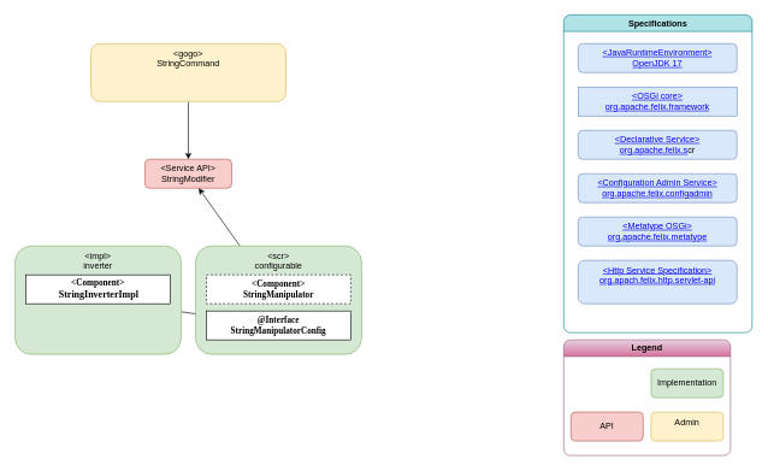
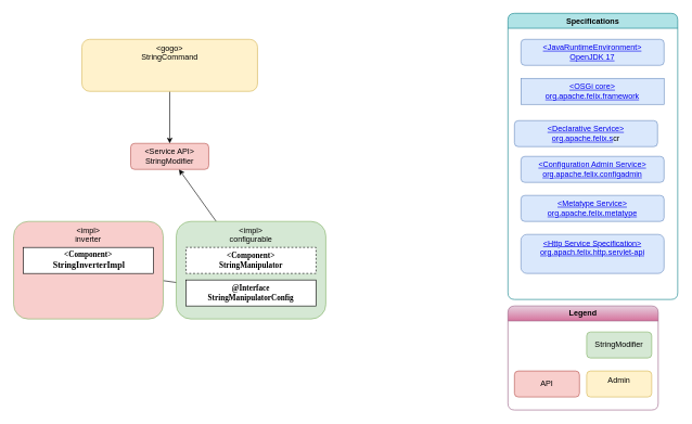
  <mxCell id="0" />
  <mxCell id="1" parent="0" />
  <mxCell id="2" value="&amp;lt;Service API&amp;gt;&lt;br&gt;StringModifier" style="rounded=1;whiteSpace=wrap;html=1;fillColor=#f8cecc;strokeColor=#b85450;" vertex="1" parent="1"><mxGeometry x="200" y="220" width="120" height="40" as="geometry" /></mxCell>
  <mxCell id="3" style="rounded=0;orthogonalLoop=1;jettySize=auto;html=1;fontFamily=Helvetica;fontSize=12;fontColor=default;" edge="1" parent="1" source="4" target="7"><mxGeometry relative="1" as="geometry" /></mxCell>
- <mxCell id="4" value="&amp;lt;impl&amp;gt;&lt;br&gt;inverter" style="rounded=1;whiteSpace=wrap;html=1;fillColor=#d5e8d4;strokeColor=#82b366;verticalAlign=top;align=center;fontFamily=Helvetica;fontSize=12;fontColor=default;" vertex="1" parent="1"><mxGeometry x="20" y="340" width="230" height="150" as="geometry" /></mxCell>
+ <mxCell id="4" value="&amp;lt;impl&amp;gt;&lt;br&gt;inverter" style="rounded=1;whiteSpace=wrap;html=1;fillColor=#f8cecc;strokeColor=#82b366;verticalAlign=top;align=center;fontFamily=Helvetica;fontSize=12;fontColor=default;" vertex="1" parent="1"><mxGeometry x="20" y="340" width="230" height="150" as="geometry" /></mxCell>
  <mxCell id="5" style="edgeStyle=none;shape=connector;rounded=0;orthogonalLoop=1;jettySize=auto;html=1;strokeColor=default;align=center;verticalAlign=middle;fontFamily=Helvetica;fontSize=12;fontColor=default;labelBackgroundColor=default;endArrow=classic;" edge="1" parent="1" source="6" target="2"><mxGeometry relative="1" as="geometry" /></mxCell>
- <mxCell id="6" value="&amp;lt;scr&amp;gt;&lt;br&gt;configurable" style="rounded=1;whiteSpace=wrap;html=1;verticalAlign=top;fillColor=#d5e8d4;strokeColor=#82b366;" vertex="1" parent="1"><mxGeometry x="270" y="340" width="230" height="150" as="geometry" /></mxCell>
+ <mxCell id="6" value="&amp;lt;impl&amp;gt;&lt;br&gt;configurable" style="rounded=1;whiteSpace=wrap;html=1;verticalAlign=top;fillColor=#d5e8d4;strokeColor=#82b366;" vertex="1" parent="1"><mxGeometry x="270" y="340" width="230" height="150" as="geometry" /></mxCell>
  <mxCell id="7" value="@Interface&lt;br&gt;StringManipulatorConfig" style="rounded=0;whiteSpace=wrap;html=1;strokeColor=default;align=center;verticalAlign=middle;fontFamily=Lucida Console;fontSize=12;fontColor=default;fillColor=default;fontStyle=1" vertex="1" parent="1"><mxGeometry x="285" y="430" width="200" height="40" as="geometry" /></mxCell>
  <mxCell id="8" value="" style="edgeStyle=none;shape=connector;rounded=0;orthogonalLoop=1;jettySize=auto;html=1;strokeColor=default;align=center;verticalAlign=middle;fontFamily=Helvetica;fontSize=12;fontColor=default;labelBackgroundColor=default;endArrow=classic;" edge="1" parent="1" source="9" target="2"><mxGeometry relative="1" as="geometry" /></mxCell>
  <mxCell id="9" value="&amp;lt;gogo&amp;gt;&lt;br&gt;StringCommand" style="rounded=1;whiteSpace=wrap;html=1;verticalAlign=top;fillColor=#fff2cc;strokeColor=#d6b656;" vertex="1" parent="1"><mxGeometry x="125" y="60" width="270" height="80" as="geometry" /></mxCell>
  <mxCell id="10" value="&amp;lt;Component&amp;gt;&lt;br&gt;StringManipulator" style="rounded=0;whiteSpace=wrap;html=1;strokeColor=default;align=center;verticalAlign=middle;fontFamily=Lucida Console;fontSize=12;fontColor=default;fillColor=default;fontStyle=1;dashed=1;" vertex="1" parent="1"><mxGeometry x="285" y="380" width="200" height="40" as="geometry" /></mxCell>
  <mxCell id="11" value="Legend" style="swimlane;whiteSpace=wrap;html=1;rounded=1;strokeColor=#996185;align=center;verticalAlign=middle;fontFamily=Helvetica;fontSize=12;labelBackgroundColor=none;fillColor=#e6d0de;gradientColor=#d5739d;" vertex="1" parent="1"><mxGeometry x="780" y="470" width="231" height="160" as="geometry"><mxRectangle x="519" y="530" width="80" height="30" as="alternateBounds" /></mxGeometry></mxCell>
  <mxCell id="12" value="API" style="rounded=1;whiteSpace=wrap;html=1;fillColor=#f8cecc;strokeColor=#b85450;" vertex="1" parent="11"><mxGeometry x="10" y="100" width="100" height="40" as="geometry" /></mxCell>
- <mxCell id="13" value="Implementation" style="rounded=1;whiteSpace=wrap;html=1;fillColor=#d5e8d4;strokeColor=#82b366;" vertex="1" parent="11"><mxGeometry x="121" y="40" width="100" height="40" as="geometry" /></mxCell>
+ <mxCell id="13" value="StringModifier" style="rounded=1;whiteSpace=wrap;html=1;fillColor=#d5e8d4;strokeColor=#82b366;" vertex="1" parent="11"><mxGeometry x="121" y="40" width="100" height="40" as="geometry" /></mxCell>
  <mxCell id="14" value="Admin" style="rounded=1;whiteSpace=wrap;html=1;verticalAlign=top;fillColor=#fff2cc;strokeColor=#d6b656;" vertex="1" parent="11"><mxGeometry x="121" y="100" width="100" height="40" as="geometry" /></mxCell>
  <mxCell id="15" value="&amp;lt;Component&amp;gt;&lt;br&gt;&lt;span style=&quot;color: rgba(0, 0, 0, 0); font-family: monospace; font-size: 0px; font-weight: 400; text-align: start; text-wrap-mode: nowrap;&quot;&gt;%3CmxGraphModel%3E%3Croot%3E%3CmxCell%20id%3D%220%22%2F%3E%3CmxCell%20id%3D%221%22%20parent%3D%220%22%2F%3E%3CmxCell%20id%3D%222%22%20value%3D%22%26amp%3Blt%3BComponent%26amp%3Bgt%3B%26lt%3Bbr%26gt%3BStringManipulator%22%20style%3D%22rounded%3D0%3BwhiteSpace%3Dwrap%3Bhtml%3D1%3BstrokeColor%3Ddefault%3Balign%3Dcenter%3BverticalAlign%3Dmiddle%3BfontFamily%3DLucida%20Console%3BfontSize%3D12%3BfontColor%3Ddefault%3BfillColor%3Ddefault%3BfontStyle%3D1%22%20vertex%3D%221%22%20parent%3D%221%22%3E%3CmxGeometry%20x%3D%22305%22%20y%3D%22450%22%20width%3D%22200%22%20height%3D%2240%22%20as%3D%22geometry%22%2F%3E%3C%2FmxCell%3E%3C%2Froot%3E%3C%2FmxGraphModel%3E&lt;/span&gt;&lt;span style=&quot;padding: 0px 0px 0px 2px;&quot;&gt;&lt;span style=&quot;font-family: Consolas; font-size: 10pt; white-space: pre;&quot;&gt;&lt;span style=&quot;&quot;&gt;StringInverterImpl&lt;/span&gt;&lt;/span&gt;&lt;/span&gt;" style="rounded=0;whiteSpace=wrap;html=1;strokeColor=default;align=center;verticalAlign=middle;fontFamily=Lucida Console;fontSize=12;fontColor=default;fillColor=default;fontStyle=1;labelBackgroundColor=none;" vertex="1" parent="1"><mxGeometry x="35" y="380" width="200" height="40" as="geometry" /></mxCell>
  <mxCell id="16" value="Specifications" style="swimlane;whiteSpace=wrap;html=1;rounded=1;strokeColor=#0e8088;align=center;verticalAlign=middle;fontFamily=Helvetica;fontSize=12;labelBackgroundColor=none;fillColor=#b0e3e6;" vertex="1" parent="1"><mxGeometry x="780" y="20" width="261" height="440" as="geometry"><mxRectangle x="519" y="80" width="110" height="30" as="alternateBounds" /></mxGeometry></mxCell>
  <mxCell id="17" value="&lt;a href=&quot;https://docs.osgi.org/specification/osgi.cmpn/8.0.0/service.cm.html&quot;&gt;&amp;lt;Configuration Admin Service&amp;gt;&lt;br&gt;org.apache.felix.configadmin&lt;/a&gt;" style="rounded=1;whiteSpace=wrap;html=1;fillColor=#dae8fc;strokeColor=#6c8ebf;" vertex="1" parent="16"><mxGeometry x="20" y="220" width="220" height="40" as="geometry" /></mxCell>
- <mxCell id="18" value="&lt;a href=&quot;https://docs.osgi.org/specification/osgi.cmpn/8.0.0/service.metatype.html&quot;&gt;&amp;lt;Metatype OSGi&amp;gt;&lt;br&gt;org.apache.felix.metatype&lt;/a&gt;" style="rounded=1;whiteSpace=wrap;html=1;fillColor=#dae8fc;strokeColor=#6c8ebf;" vertex="1" parent="16"><mxGeometry x="20" y="280" width="220" height="40" as="geometry" /></mxCell>
+ <mxCell id="18" value="&lt;a href=&quot;https://docs.osgi.org/specification/osgi.cmpn/8.0.0/service.metatype.html&quot;&gt;&amp;lt;Metatype Service&amp;gt;&lt;br&gt;org.apache.felix.metatype&lt;/a&gt;" style="rounded=1;whiteSpace=wrap;html=1;fillColor=#dae8fc;strokeColor=#6c8ebf;" vertex="1" parent="16"><mxGeometry x="20" y="280" width="220" height="40" as="geometry" /></mxCell>
  <mxCell id="19" value="&lt;a href=&quot;https://docs.osgi.org/specification/osgi.core/8.0.0/&quot;&gt;&amp;lt;OSGi core&amp;gt;&lt;br&gt;org.apache.felix.framework&lt;/a&gt;" style="whiteSpace=wrap;html=1;fillColor=#dae8fc;strokeColor=#6c8ebf;rounded=0;" vertex="1" parent="16"><mxGeometry x="20" y="100" width="220" height="40" as="geometry" /></mxCell>
  <mxCell id="20" value="&lt;a href=&quot;https://devdocs.io/openjdk~17/&quot;&gt;&amp;lt;JavaRuntimeEnvironment&amp;gt;&lt;br&gt;OpenJDK 17&lt;/a&gt;" style="rounded=1;whiteSpace=wrap;html=1;fillColor=#dae8fc;strokeColor=#6c8ebf;" vertex="1" parent="16"><mxGeometry x="20" y="40" width="220" height="40" as="geometry" /></mxCell>
  <mxCell id="21" value="&lt;a href=&quot;https://docs.osgi.org/specification/osgi.cmpn/8.0.0/service.http.html&quot;&gt;&amp;lt;Http Service Specification&amp;gt;&lt;br&gt;org.apach.felix.http.servlet-api&lt;/a&gt;" style="rounded=1;whiteSpace=wrap;html=1;fillColor=#dae8fc;strokeColor=#6c8ebf;verticalAlign=top;" vertex="1" parent="16"><mxGeometry x="20" y="340" width="220" height="60" as="geometry" /></mxCell>
- <mxCell id="22" value="&lt;a href=&quot;https://docs.osgi.org/specification/osgi.cmpn/8.0.0/service.component.html&quot;&gt;&amp;lt;Declarative Service&amp;gt;&lt;br&gt;org.apache.felix.s&lt;/a&gt;cr" style="rounded=1;whiteSpace=wrap;html=1;fillColor=#dae8fc;strokeColor=#6c8ebf;" vertex="1" parent="16"><mxGeometry x="20" y="160" width="220" height="40" as="geometry" /></mxCell>
+ <mxCell id="22" value="&lt;a href=&quot;https://docs.osgi.org/specification/osgi.cmpn/8.0.0/service.component.html&quot;&gt;&amp;lt;Declarative Service&amp;gt;&lt;br&gt;org.apache.felix.s&lt;/a&gt;cr" style="rounded=1;whiteSpace=wrap;html=1;fillColor=#dae8fc;strokeColor=#6c8ebf;" vertex="1" parent="16"><mxGeometry x="10" y="165" width="220" height="40" as="geometry" /></mxCell>
